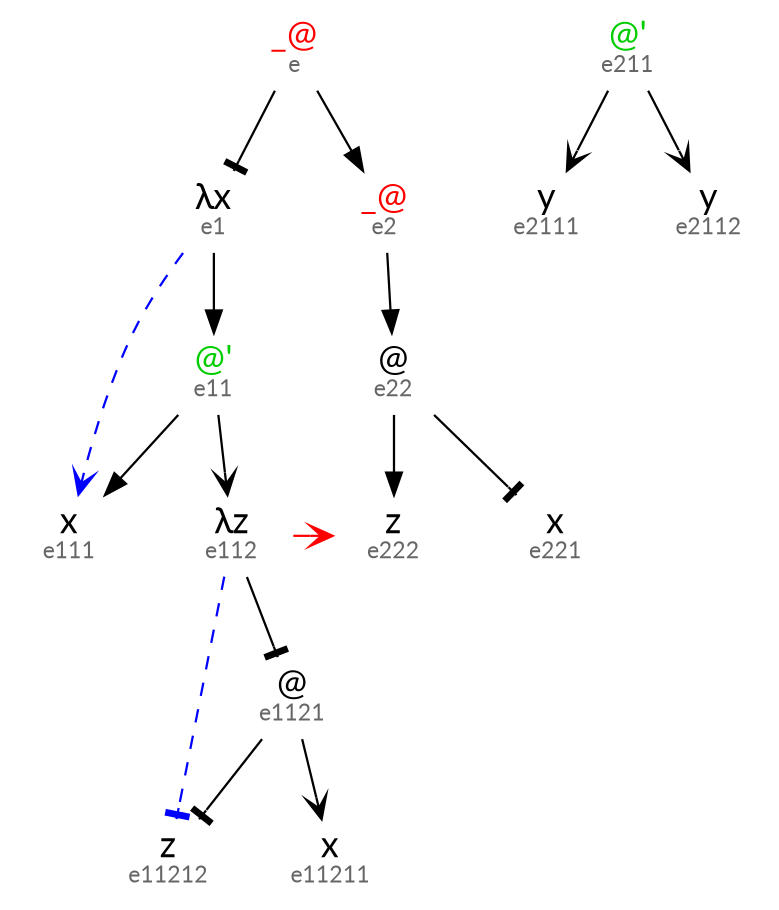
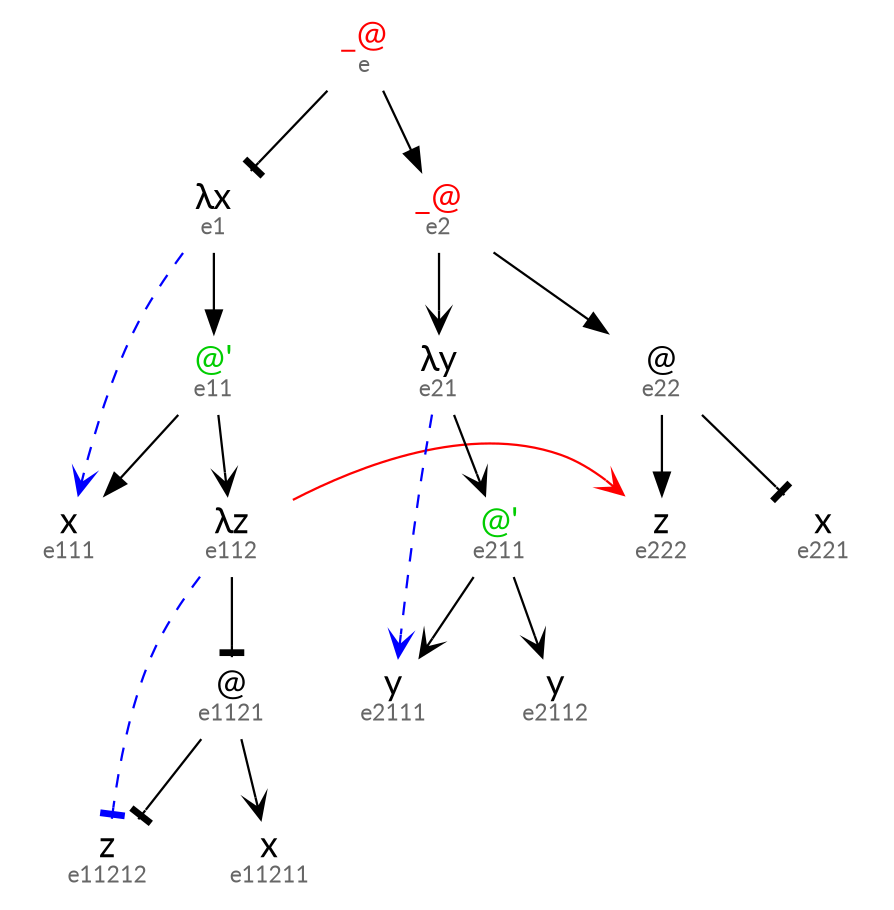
  digraph {
    rankdir=TB
    fontname=Lato
    node [fontcolor=black fontsize=16 shape=none fontname=Lato]
    edge [arrowhead=vee fontname=Lato]
    n1 [fontcolor=red label=<_@<br/><font point-size="10" color="gray40">e</font>>]
    n2 [label=<λx<br/><font point-size="10" color="gray40">e1</font>>]
    n3 [fontcolor=red label=<_@<br/><font point-size="10" color="gray40">e2</font>>]
    n4 [fontcolor=green3 label=<@'<br/><font point-size="10" color="gray40">e11</font>>]
    n5 [label=<x<br/><font point-size="10" color="gray40">e111</font>>]
    n6 [label=<λz<br/><font point-size="10" color="gray40">e112</font>>]
    n7 [label=<@<br/><font point-size="10" color="gray40">e1121</font>>]
    n8 [label=<z<br/><font point-size="10" color="gray40">e11212</font>>]
    n9 [label=<z<br/><font point-size="10" color="gray40">e222</font>>]
    n10 [label=<x<br/><font point-size="10" color="gray40">e11211</font>>]
+   n11 [label=<λy<br/><font point-size="10" color="gray40">e21</font>>]
    n12 [label=<@<br/><font point-size="10" color="gray40">e22</font>>]
    n13 [fontcolor=green3 label=<@'<br/><font point-size="10" color="gray40">e211</font>>]
    n14 [label=<y<br/><font point-size="10" color="gray40">e2111</font>>]
    n15 [label=<y<br/><font point-size="10" color="gray40">e2112</font>>]
    n16 [label=<x<br/><font point-size="10" color="gray40">e221</font>>]
    n1 -> n2 [arrowhead=tee]
    n1 -> n3 [arrowhead=normal]
    n2 -> n4 [arrowhead=normal]
    n2 -> n5 [color=blue style=dashed]
+   n3 -> n11
    n3 -> n12 [arrowhead=normal]
    n4 -> n5 [arrowhead=normal]
    n4 -> n6
    n6 -> n7 [arrowhead=tee]
    n6 -> n8 [color=blue style=dashed arrowhead=tee]
    n6 -> n9 [color=red constraint=false]
    n7 -> n8 [arrowhead=tee]
    n7 -> n10
+   n11 -> n13
+   n11 -> n14 [color=blue style=dashed]
    n12 -> n9 [arrowhead=normal]
    n12 -> n16 [arrowhead=tee]
    n13 -> n14
    n13 -> n15
  }
